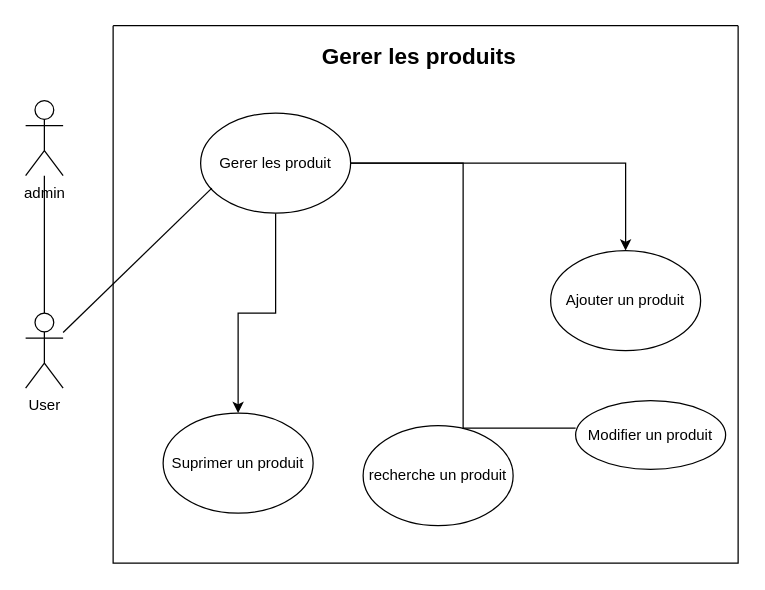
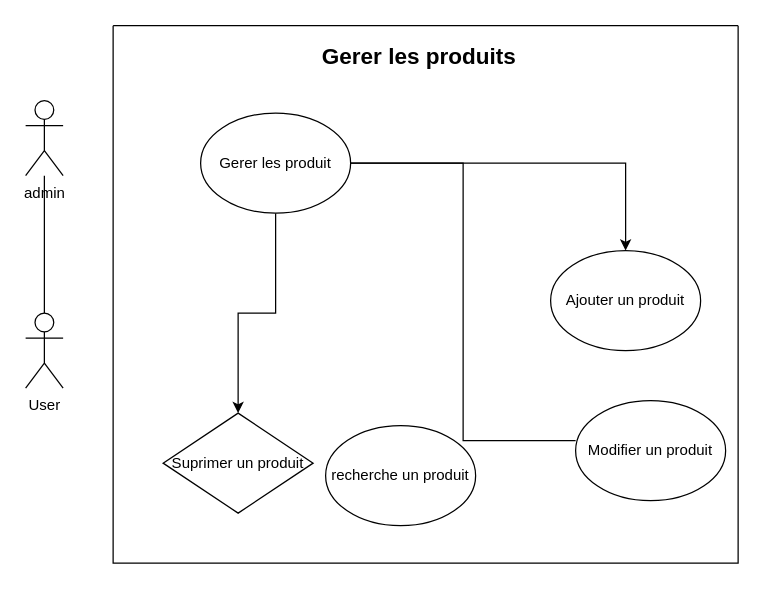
  <mxCell id="0" />
  <mxCell id="1" parent="0" />
  <mxCell id="2" value="" style="swimlane;startSize=0;" vertex="1" parent="1"><mxGeometry x="90" y="20" width="500" height="430" as="geometry"><mxRectangle x="130" y="20" width="50" height="40" as="alternateBounds" /></mxGeometry></mxCell>
  <mxCell id="3" value="&lt;b&gt;&lt;font style=&quot;font-size: 18px;&quot;&gt;Gerer les produits&lt;/font&gt;&lt;/b&gt;" style="text;strokeColor=none;align=center;fillColor=none;html=1;verticalAlign=middle;whiteSpace=wrap;rounded=0;" vertex="1" parent="2"><mxGeometry x="160" y="10" width="170" height="30" as="geometry" /></mxCell>
- <mxCell id="4" value="Suprimer un produit" style="ellipse;whiteSpace=wrap;html=1;" vertex="1" parent="2"><mxGeometry x="40" y="310" width="120" height="80" as="geometry" /></mxCell>
- <mxCell id="5" value="recherche un produit" style="ellipse;whiteSpace=wrap;html=1;" vertex="1" parent="2"><mxGeometry x="200" y="320" width="120" height="80" as="geometry" /></mxCell>
- <mxCell id="6" value="Modifier un produit" style="ellipse;whiteSpace=wrap;html=1;" vertex="1" parent="2"><mxGeometry x="370" y="300" width="120" height="55" as="geometry" /></mxCell>
+ <mxCell id="4" value="Suprimer un produit" style="rhombus;whiteSpace=wrap;html=1;" vertex="1" parent="2"><mxGeometry x="40" y="310" width="120" height="80" as="geometry" /></mxCell>
+ <mxCell id="5" value="recherche un produit" style="ellipse;whiteSpace=wrap;html=1;" vertex="1" parent="2"><mxGeometry x="170" y="320" width="120" height="80" as="geometry" /></mxCell>
+ <mxCell id="6" value="Modifier un produit" style="ellipse;whiteSpace=wrap;html=1;" vertex="1" parent="2"><mxGeometry x="370" y="300" width="120" height="80" as="geometry" /></mxCell>
  <mxCell id="7" value="Ajouter un produit" style="ellipse;whiteSpace=wrap;html=1;" vertex="1" parent="2"><mxGeometry x="350" y="180" width="120" height="80" as="geometry" /></mxCell>
  <mxCell id="8" style="edgeStyle=orthogonalEdgeStyle;rounded=0;orthogonalLoop=1;jettySize=auto;html=1;" edge="1" parent="2" source="10" target="7"><mxGeometry relative="1" as="geometry" /></mxCell>
  <mxCell id="9" style="edgeStyle=orthogonalEdgeStyle;rounded=0;orthogonalLoop=1;jettySize=auto;html=1;" edge="1" parent="2" source="10" target="4"><mxGeometry relative="1" as="geometry" /></mxCell>
  <mxCell id="10" value="Gerer les produit" style="ellipse;whiteSpace=wrap;html=1;" vertex="1" parent="2"><mxGeometry x="70" y="70" width="120" height="80" as="geometry" /></mxCell>
  <mxCell id="11" style="edgeStyle=orthogonalEdgeStyle;rounded=0;orthogonalLoop=1;jettySize=auto;html=1;entryX=0;entryY=0.4;entryDx=0;entryDy=0;entryPerimeter=0;endArrow=none;" edge="1" parent="2" source="10" target="6"><mxGeometry relative="1" as="geometry" /></mxCell>
  <mxCell id="12" value="admin" style="shape=umlActor;verticalLabelPosition=bottom;verticalAlign=top;html=1;outlineConnect=0;" vertex="1" parent="1"><mxGeometry x="20" y="80" width="30" height="60" as="geometry" /></mxCell>
  <mxCell id="13" value="User" style="shape=umlActor;verticalLabelPosition=bottom;verticalAlign=top;html=1;outlineConnect=0;" vertex="1" parent="1"><mxGeometry x="20" y="250" width="30" height="60" as="geometry" /></mxCell>
  <mxCell id="14" value="" style="endArrow=none;html=1;rounded=0;" edge="1" parent="1" source="12" target="13"><mxGeometry width="50" height="50" relative="1" as="geometry"><mxPoint x="120" y="155" as="sourcePoint" /><mxPoint x="170" y="105" as="targetPoint" /></mxGeometry></mxCell>
- <mxCell id="15" value="" style="endArrow=none;html=1;rounded=0;entryX=0.075;entryY=0.75;entryDx=0;entryDy=0;entryPerimeter=0;" edge="1" parent="1" source="13" target="10"><mxGeometry width="50" height="50" relative="1" as="geometry"><mxPoint x="60" y="122" as="sourcePoint" /><mxPoint x="160" y="150" as="targetPoint" /></mxGeometry></mxCell>
